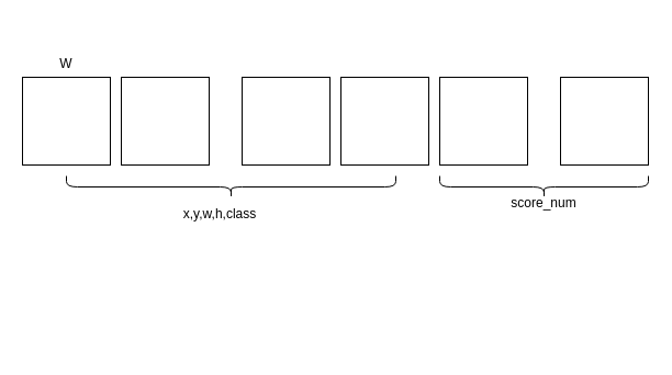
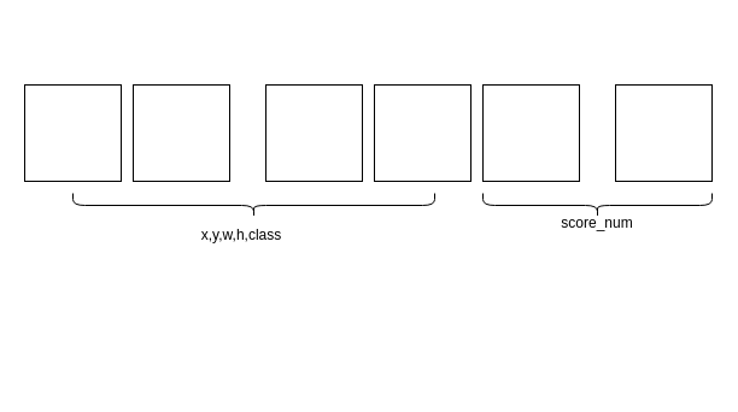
  <mxCell id="0" />
  <mxCell id="1" parent="0" />
  <mxCell id="2" value="" style="whiteSpace=wrap;html=1;aspect=fixed;" vertex="1" parent="1"><mxGeometry x="20" y="70" width="80" height="80" as="geometry" /></mxCell>
  <mxCell id="3" value="" style="whiteSpace=wrap;html=1;aspect=fixed;" vertex="1" parent="1"><mxGeometry x="110" y="70" width="80" height="80" as="geometry" /></mxCell>
  <mxCell id="4" value="" style="whiteSpace=wrap;html=1;aspect=fixed;" vertex="1" parent="1"><mxGeometry x="220" y="70" width="80" height="80" as="geometry" /></mxCell>
  <mxCell id="5" value="" style="whiteSpace=wrap;html=1;aspect=fixed;" vertex="1" parent="1"><mxGeometry x="310" y="70" width="80" height="80" as="geometry" /></mxCell>
  <mxCell id="6" value="" style="whiteSpace=wrap;html=1;aspect=fixed;" vertex="1" parent="1"><mxGeometry x="400" y="70" width="80" height="80" as="geometry" /></mxCell>
  <mxCell id="7" value="" style="whiteSpace=wrap;html=1;aspect=fixed;" vertex="1" parent="1"><mxGeometry x="510" y="70" width="80" height="80" as="geometry" /></mxCell>
  <mxCell id="8" value="" style="shape=curlyBracket;whiteSpace=wrap;html=1;rounded=1;rotation=-90;" vertex="1" parent="1"><mxGeometry x="200" y="20" width="20" height="300" as="geometry" /></mxCell>
  <mxCell id="9" value="" style="shape=curlyBracket;whiteSpace=wrap;html=1;rounded=1;rotation=-90;" vertex="1" parent="1"><mxGeometry x="485" y="75" width="20" height="190" as="geometry" /></mxCell>
  <mxCell id="10" value="score_num" style="text;html=1;strokeColor=none;fillColor=none;align=center;verticalAlign=middle;whiteSpace=wrap;rounded=0;" vertex="1" parent="1"><mxGeometry x="465" y="170" width="60" height="30" as="geometry" /></mxCell>
  <mxCell id="11" value="x,y,w,h,class" style="text;html=1;strokeColor=none;fillColor=none;align=center;verticalAlign=middle;whiteSpace=wrap;rounded=0;" vertex="1" parent="1"><mxGeometry x="170" y="180" width="60" height="30" as="geometry" /></mxCell>
- <mxCell id="12" value="W" style="text;html=1;strokeColor=none;fillColor=none;align=center;verticalAlign=middle;whiteSpace=wrap;rounded=0;" vertex="1" parent="1"><mxGeometry x="50" y="45" width="20" height="25" as="geometry" /></mxCell>
